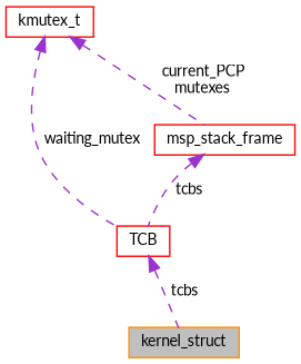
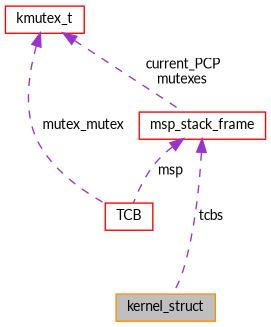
  digraph {
    fontname=Lato
    node [color=red fillcolor=white fontname=Lato fontsize=10 shape=record style=filled]
    edge [color=darkorchid3 dir=back fontname=Lato fontsize=10 labelfontname=Helvetica labelfontsize=10 style=dashed]
    n1 [color=darkorange fillcolor=grey75 fontcolor=black height=0.2 label=kernel_struct width=0.4]
    n2 [height=0.2 label=kmutex_t width=0.4]
    n3 [height=0.2 label=TCB width=0.4]
    n4 [height=0.2 label=msp_stack_frame width=0.4]
-   n2 -> n3 [label=" waiting_mutex"]
+   n2 -> n3 [label=" mutex_mutex"]
    n2 -> n4 [label=" current_PCP\nmutexes"]
-   n3 -> n1 [label=" tcbs"]
-   n4 -> n3 [label=" tcbs"]
+   n4 -> n1 [label=" tcbs"]
+   n4 -> n3 [label=" msp"]
  }
